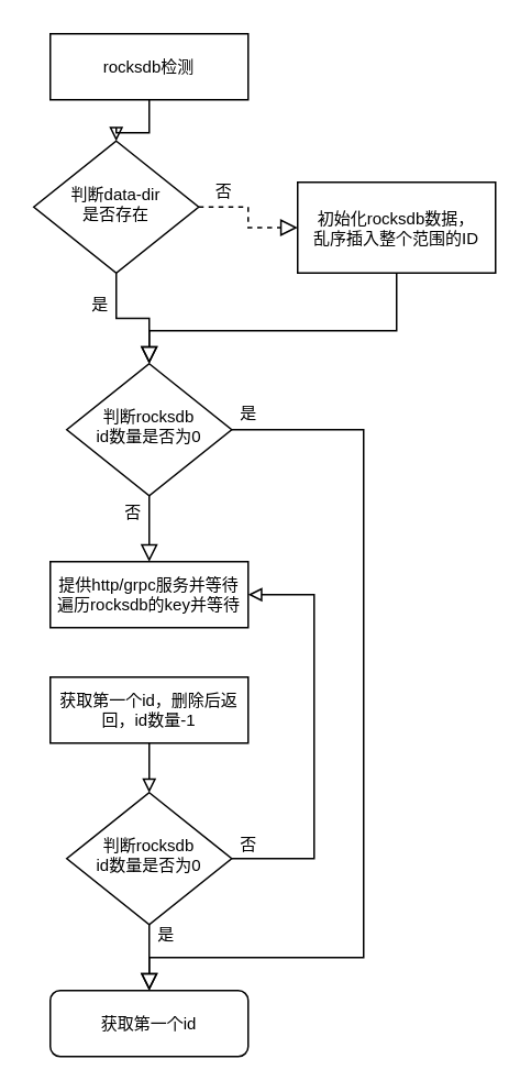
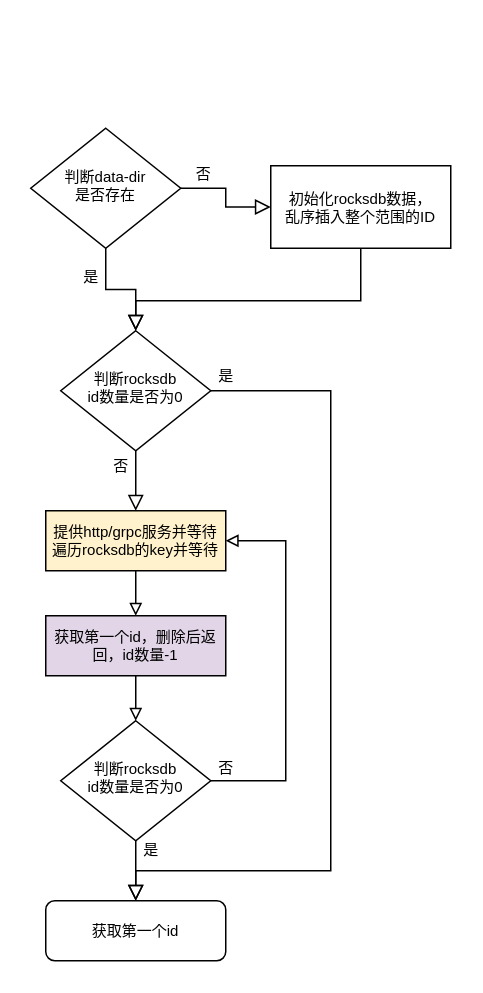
  <mxCell id="0" />
  <mxCell id="1" parent="0" />
  <mxCell id="2" value="是" style="rounded=0;html=1;jettySize=auto;orthogonalLoop=1;fontSize=10;endArrow=block;endFill=0;endSize=8;strokeWidth=1;shadow=0;labelBackgroundColor=none;edgeStyle=orthogonalEdgeStyle;" parent="1" source="4" target="8" edge="1"><mxGeometry x="-0.5" y="-10" relative="1" as="geometry"><mxPoint as="offset" /></mxGeometry></mxCell>
- <mxCell id="3" value="否" style="edgeStyle=orthogonalEdgeStyle;rounded=0;html=1;jettySize=auto;orthogonalLoop=1;fontSize=10;endArrow=block;endFill=0;endSize=8;strokeWidth=1;shadow=0;labelBackgroundColor=none;dashed=1;" parent="1" source="4" target="5" edge="1"><mxGeometry x="-0.6" y="10" relative="1" as="geometry"><mxPoint as="offset" /></mxGeometry></mxCell>
+ <mxCell id="3" value="否" style="edgeStyle=orthogonalEdgeStyle;rounded=0;html=1;jettySize=auto;orthogonalLoop=1;fontSize=10;endArrow=block;endFill=0;endSize=8;strokeWidth=1;shadow=0;labelBackgroundColor=none;" parent="1" source="4" target="5" edge="1"><mxGeometry x="-0.6" y="10" relative="1" as="geometry"><mxPoint as="offset" /></mxGeometry></mxCell>
  <mxCell id="4" value="判断data-dir&lt;br style=&quot;font-size: 10px;&quot;&gt;是否存在" style="rhombus;whiteSpace=wrap;html=1;shadow=0;fontFamily=Helvetica;fontSize=10;align=center;strokeWidth=1;spacing=6;spacingTop=-4;" parent="1" vertex="1"><mxGeometry x="20" y="85" width="100" height="80" as="geometry" /></mxCell>
  <mxCell id="5" value="初始化rocksdb数据，&lt;br&gt;乱序插入整个范围的ID" style="rounded=0;whiteSpace=wrap;html=1;fontSize=10;glass=0;strokeWidth=1;shadow=0;" parent="1" vertex="1"><mxGeometry x="180" y="110" width="120" height="55" as="geometry" /></mxCell>
  <mxCell id="6" value="否" style="rounded=0;html=1;jettySize=auto;orthogonalLoop=1;fontSize=10;endArrow=block;endFill=0;endSize=8;strokeWidth=1;shadow=0;labelBackgroundColor=none;edgeStyle=orthogonalEdgeStyle;" parent="1" source="8" target="11" edge="1"><mxGeometry x="-0.5" y="-10" relative="1" as="geometry"><mxPoint as="offset" /></mxGeometry></mxCell>
  <mxCell id="7" value="是" style="edgeStyle=orthogonalEdgeStyle;rounded=0;html=1;jettySize=auto;orthogonalLoop=1;fontSize=10;endArrow=block;endFill=0;endSize=8;strokeWidth=1;shadow=0;labelBackgroundColor=none;" parent="1" source="8" target="9" edge="1"><mxGeometry x="-0.965" y="10" relative="1" as="geometry"><mxPoint as="offset" /><mxPoint x="190" y="250" as="targetPoint" /><Array as="points"><mxPoint x="220" y="260" /><mxPoint x="220" y="580" /><mxPoint x="90" y="580" /></Array></mxGeometry></mxCell>
  <mxCell id="8" value="判断rocksdb&lt;br style=&quot;font-size: 10px&quot;&gt;id数量是否为0" style="rhombus;whiteSpace=wrap;html=1;shadow=0;fontFamily=Helvetica;fontSize=10;align=center;strokeWidth=1;spacing=6;spacingTop=-4;" parent="1" vertex="1"><mxGeometry x="40" y="220" width="100" height="80" as="geometry" /></mxCell>
  <mxCell id="9" value="获取第一个id" style="rounded=1;whiteSpace=wrap;html=1;fontSize=10;glass=0;strokeWidth=1;shadow=0;" parent="1" vertex="1"><mxGeometry x="30" y="600" width="120" height="40" as="geometry" /></mxCell>
  <mxCell id="10" value="" style="edgeStyle=orthogonalEdgeStyle;rounded=0;html=1;jettySize=auto;orthogonalLoop=1;fontSize=10;endArrow=block;endFill=0;endSize=8;strokeWidth=1;shadow=0;labelBackgroundColor=none;" edge="1" parent="1" source="5" target="8"><mxGeometry x="-0.545" y="-30" relative="1" as="geometry"><mxPoint as="offset" /><mxPoint x="260" y="210" as="sourcePoint" /><mxPoint x="210" y="310" as="targetPoint" /><Array as="points"><mxPoint x="240" y="200" /><mxPoint x="90" y="200" /></Array></mxGeometry></mxCell>
- <mxCell id="11" value="提供http/grpc服务并等待&lt;br&gt;遍历rocksdb的key并等待" style="rounded=0;whiteSpace=wrap;html=1;fontSize=10;glass=0;strokeWidth=1;shadow=0;fillColor=#ffffff;comic=0;" vertex="1" parent="1"><mxGeometry x="30" y="340" width="120" height="40" as="geometry" /></mxCell>
- <mxCell id="12" style="edgeStyle=orthogonalEdgeStyle;rounded=0;orthogonalLoop=1;jettySize=auto;html=1;endArrow=block;endFill=0;fontSize=10;" edge="1" parent="1" source="13" target="4"><mxGeometry relative="1" as="geometry" /></mxCell>
- <mxCell id="13" value="rocksdb检测" style="rounded=0;whiteSpace=wrap;html=1;fontSize=10;glass=0;strokeWidth=1;shadow=0;" vertex="1" parent="1"><mxGeometry x="30" y="20" width="120" height="40" as="geometry" /></mxCell>
+ <mxCell id="11" value="提供http/grpc服务并等待&lt;br&gt;遍历rocksdb的key并等待" style="rounded=0;whiteSpace=wrap;html=1;fontSize=10;glass=0;strokeWidth=1;shadow=0;fillColor=#fff2cc;comic=0;" vertex="1" parent="1"><mxGeometry x="30" y="340" width="120" height="40" as="geometry" /></mxCell>
  <mxCell id="14" value="" style="edgeStyle=orthogonalEdgeStyle;rounded=0;orthogonalLoop=1;jettySize=auto;html=1;endArrow=block;endFill=0;fontSize=10;" edge="1" parent="1" source="15" target="18"><mxGeometry relative="1" as="geometry"><mxPoint x="90" y="470" as="targetPoint" /></mxGeometry></mxCell>
- <mxCell id="15" value="获取第一个id，删除后返回，id数量-1" style="rounded=0;whiteSpace=wrap;html=1;fontSize=10;glass=0;strokeWidth=1;shadow=0;fillColor=#ffffff;comic=0;" vertex="1" parent="1"><mxGeometry x="30" y="410" width="120" height="40" as="geometry" /></mxCell>
+ <mxCell id="15" value="获取第一个id，删除后返回，id数量-1" style="rounded=0;whiteSpace=wrap;html=1;fontSize=10;glass=0;strokeWidth=1;shadow=0;fillColor=#e1d5e7;comic=0;" vertex="1" parent="1"><mxGeometry x="30" y="410" width="120" height="40" as="geometry" /></mxCell>
  <mxCell id="16" style="edgeStyle=orthogonalEdgeStyle;rounded=0;orthogonalLoop=1;jettySize=auto;html=1;endArrow=block;endFill=0;fontSize=10;movable=1;resizable=0;rotatable=1;deletable=1;editable=1;connectable=1;" edge="1" parent="1" source="18" target="11"><mxGeometry relative="1" as="geometry"><Array as="points"><mxPoint x="190" y="520" /><mxPoint x="190" y="360" /></Array></mxGeometry></mxCell>
  <mxCell id="17" value="否" style="text;html=1;align=center;verticalAlign=middle;resizable=0;points=[];labelBackgroundColor=#ffffff;fontSize=10;movable=1;rotatable=1;deletable=1;editable=1;connectable=1;" vertex="1" connectable="0" parent="16"><mxGeometry x="-0.703" y="-1" relative="1" as="geometry"><mxPoint x="-27.21" y="-11" as="offset" /></mxGeometry></mxCell>
  <mxCell id="18" value="判断rocksdb&lt;br style=&quot;font-size: 10px&quot;&gt;id数量是否为0" style="rhombus;whiteSpace=wrap;html=1;shadow=0;fontFamily=Helvetica;fontSize=10;align=center;strokeWidth=1;spacing=6;spacingTop=-4;" vertex="1" parent="1"><mxGeometry x="40" y="480" width="100" height="80" as="geometry" /></mxCell>
  <mxCell id="19" value="是" style="edgeStyle=orthogonalEdgeStyle;rounded=0;html=1;jettySize=auto;orthogonalLoop=1;fontSize=10;endArrow=block;endFill=0;endSize=8;strokeWidth=1;shadow=0;labelBackgroundColor=none;" edge="1" parent="1" source="18" target="9"><mxGeometry x="-0.714" y="10" relative="1" as="geometry"><mxPoint as="offset" /><mxPoint x="149.957" y="260.034" as="sourcePoint" /><mxPoint x="100" y="660" as="targetPoint" /><Array as="points" /></mxGeometry></mxCell>
+ <mxCell id="20" style="edgeStyle=orthogonalEdgeStyle;rounded=0;orthogonalLoop=1;jettySize=auto;html=1;endArrow=block;endFill=0;fontSize=10;" edge="1" parent="1" source="11" target="15"><mxGeometry relative="1" as="geometry"><mxPoint x="90" y="434.29" as="sourcePoint" /></mxGeometry></mxCell>
